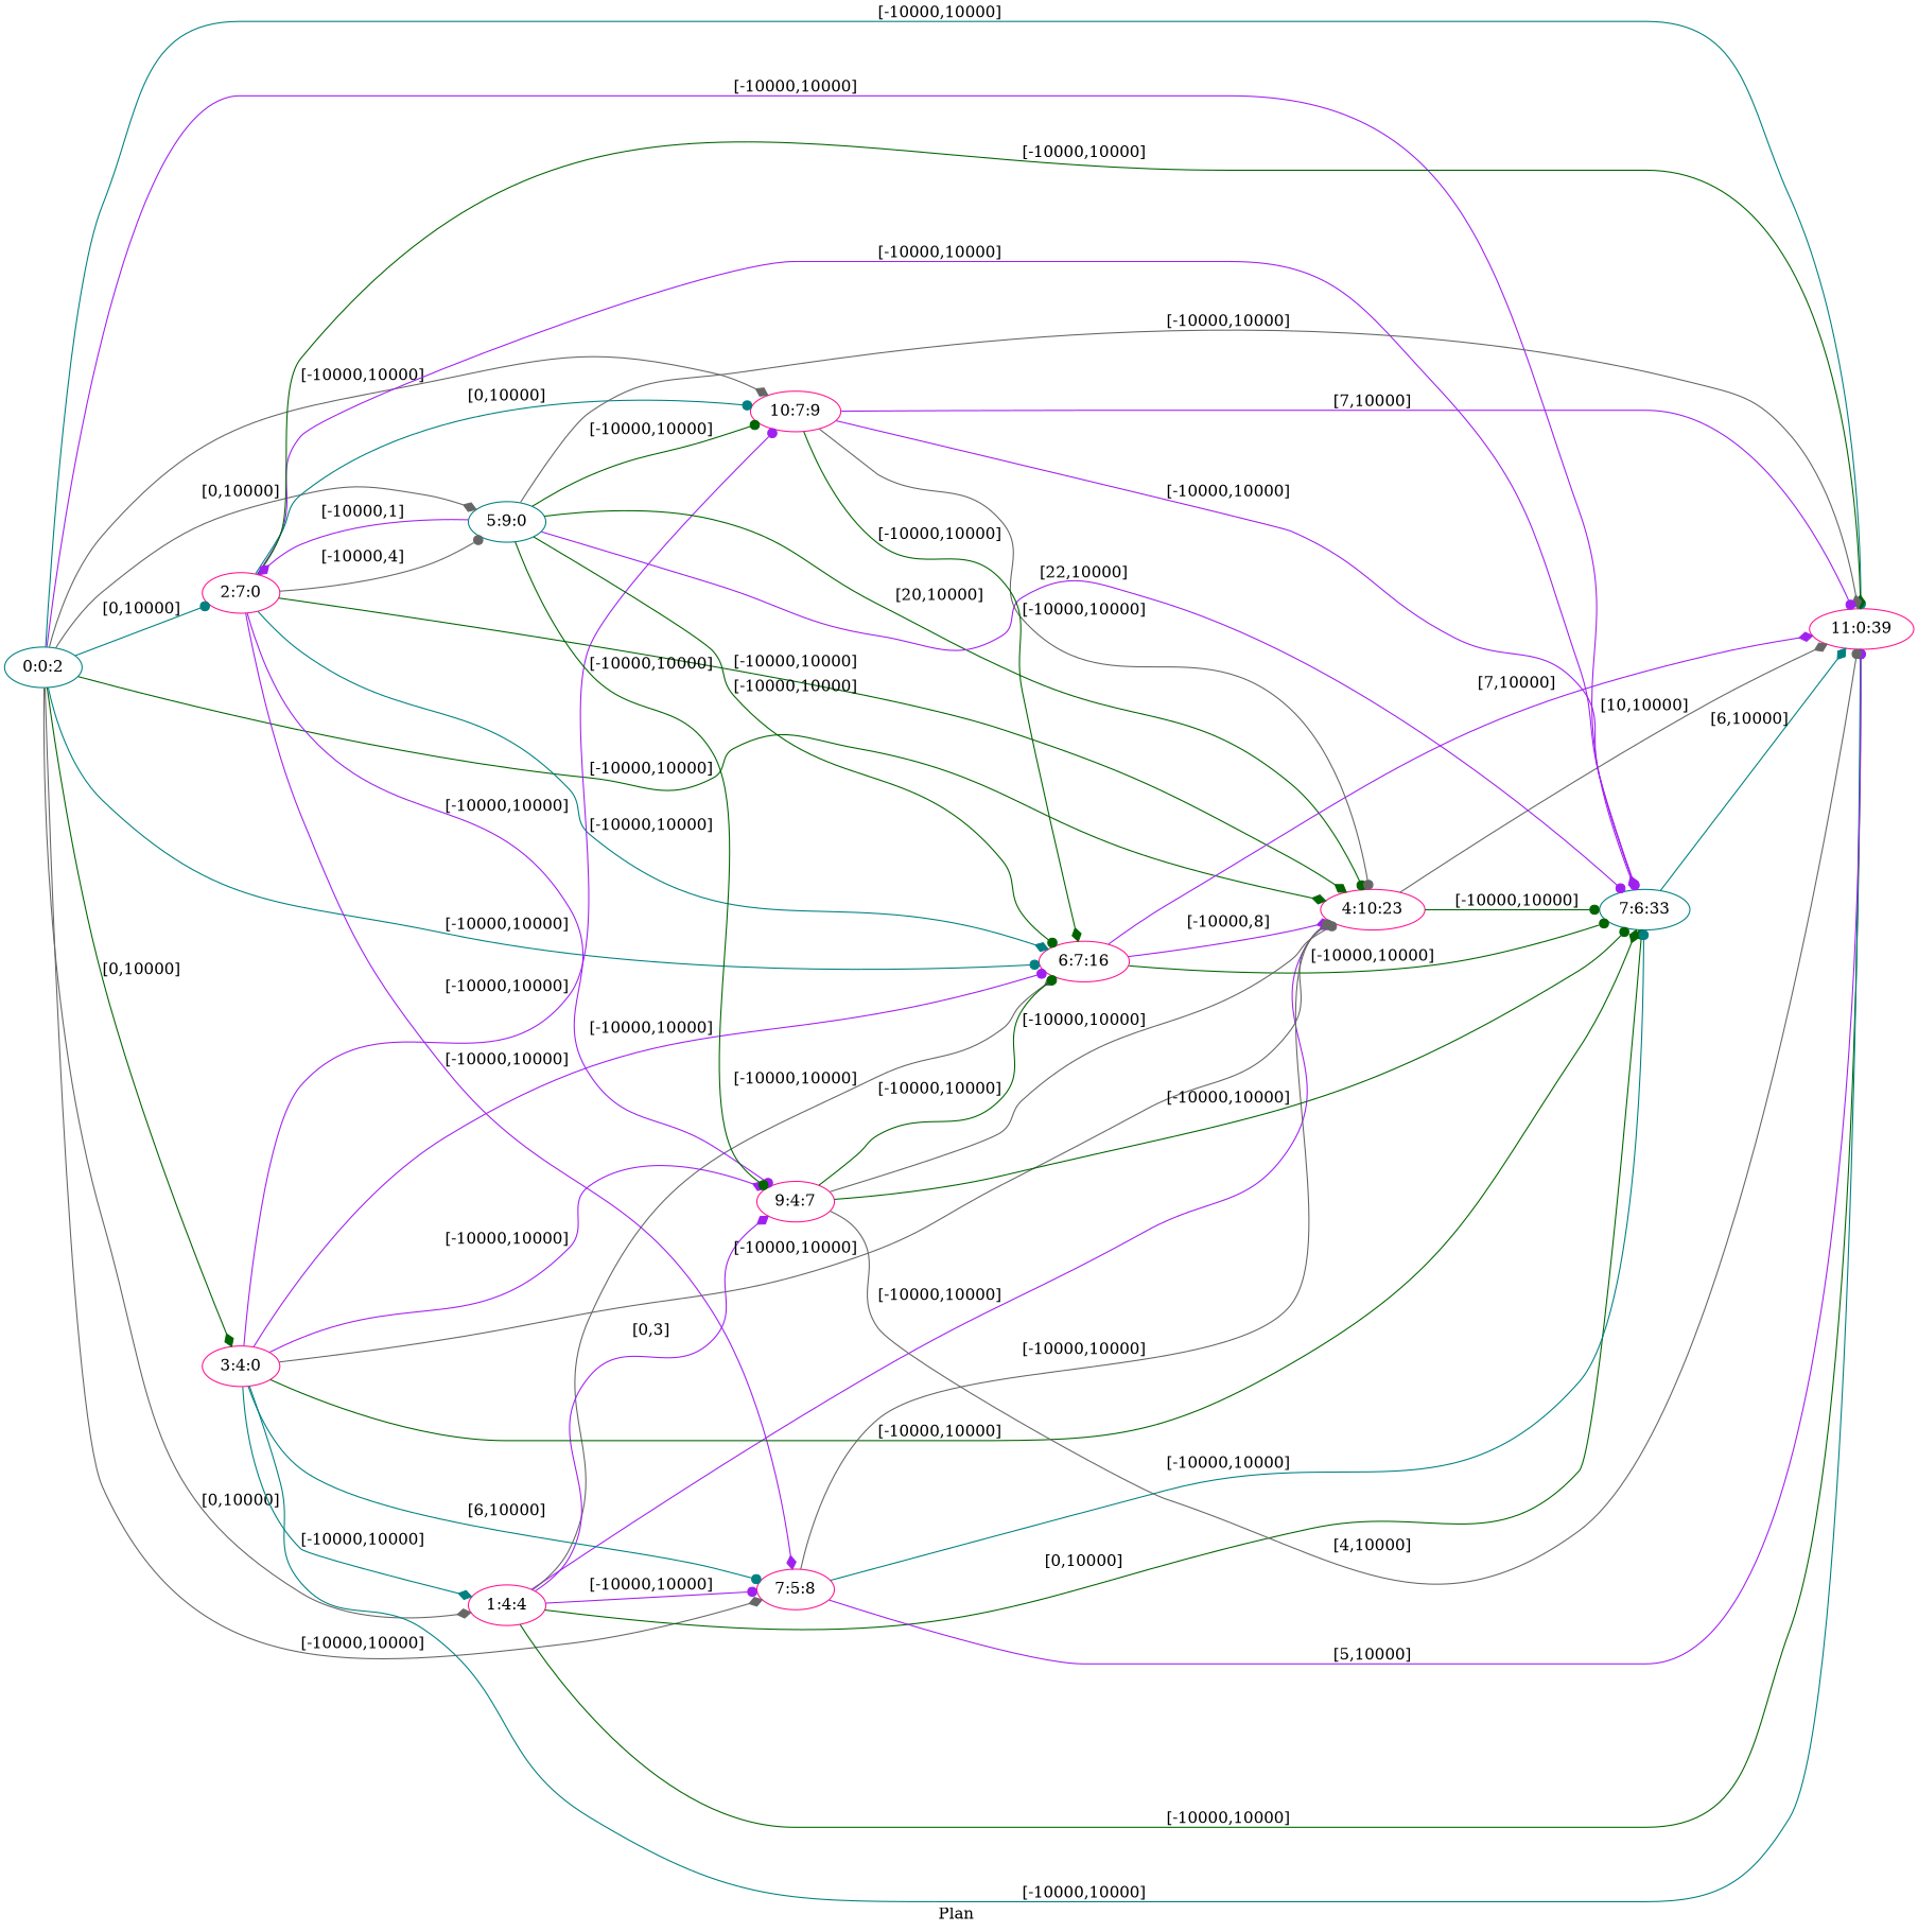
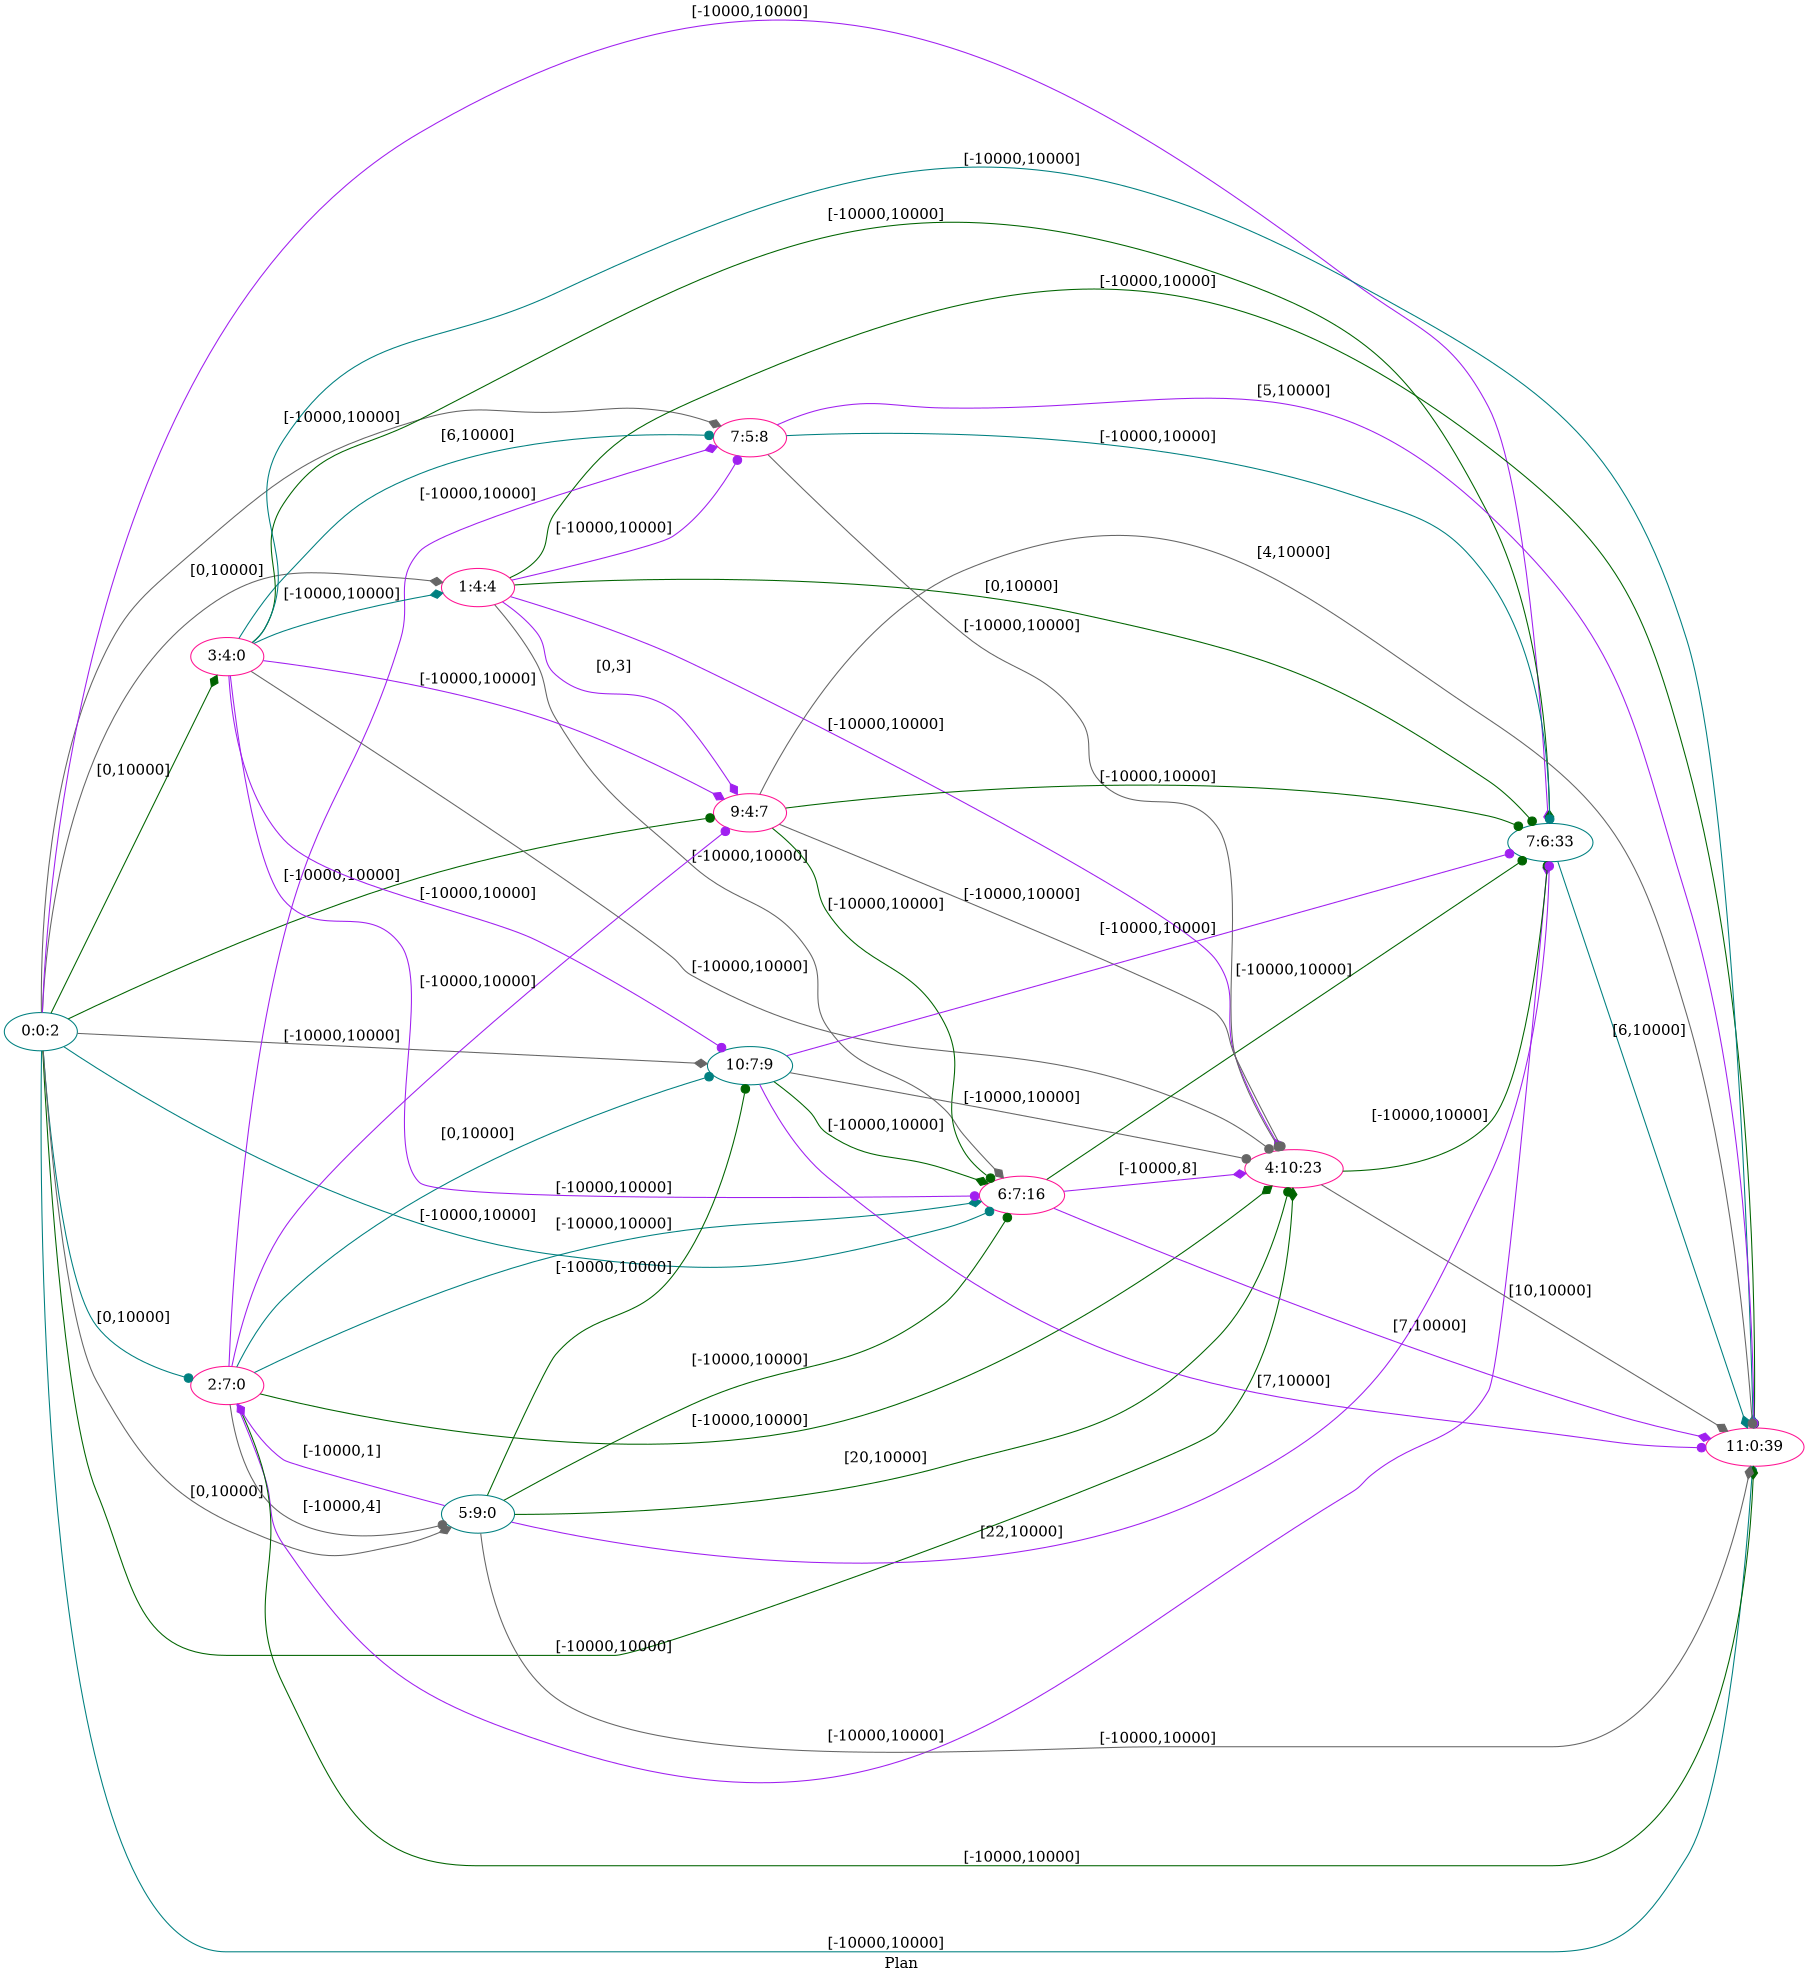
  digraph {
    fldt=0.792626
    label="Plan "
    nodesep=.45
    rankdir=LR
    node [color=deeppink]
    edge [arrowhead=dot color=purple]
    n1 [color=teal label="0:0:2"]
    "1:4:4"
    "2:7:0"
    "3:4:0"
    "4:10:23"
    "5:9:0" [color=teal]
    "6:7:16"
    "7:5:8"
    n9 [color=teal label="7:6:33"]
    "9:4:7"
-   "10:7:9"
+   "10:7:9" [color=teal]
    "11:0:39"
    n1 -> "1:4:4" [arrowhead=diamond color=gray40 label="[0,10000]"]
    n1 -> "2:7:0" [color=teal label="[0,10000]"]
    n1 -> "3:4:0" [arrowhead=diamond color=darkgreen label="[0,10000]"]
    n1 -> "4:10:23" [arrowhead=diamond color=darkgreen label="[-10000,10000]"]
    n1 -> "5:9:0" [arrowhead=diamond color=gray40 label="[0,10000]"]
    n1 -> "6:7:16" [color=teal label="[-10000,10000]"]
    n1 -> "7:5:8" [arrowhead=diamond color=gray40 label="[-10000,10000]"]
    n1 -> n9 [arrowhead=diamond label="[-10000,10000]"]
-   "5:9:0" -> "9:4:7" [color=darkgreen label="[-10000,10000]"]
+   n1 -> "9:4:7" [color=darkgreen label="[-10000,10000]"]
    n1 -> "10:7:9" [arrowhead=diamond color=gray40 label="[-10000,10000]"]
    n1 -> "11:0:39" [color=teal label="[-10000,10000]"]
    "1:4:4" -> "4:10:23" [arrowhead=diamond label="[-10000,10000]"]
    "1:4:4" -> "6:7:16" [arrowhead=diamond color=gray40 label="[-10000,10000]"]
    "1:4:4" -> "7:5:8" [label="[-10000,10000]"]
    "1:4:4" -> n9 [color=darkgreen label="[0,10000]"]
    "1:4:4" -> "9:4:7" [arrowhead=diamond label="[0,3]"]
    "1:4:4" -> "11:0:39" [color=darkgreen label="[-10000,10000]"]
    "2:7:0" -> "4:10:23" [arrowhead=diamond color=darkgreen label="[-10000,10000]"]
    "2:7:0" -> "5:9:0" [color=gray40 label="[-10000,4]"]
    "2:7:0" -> "6:7:16" [arrowhead=diamond color=teal label="[-10000,10000]"]
    "2:7:0" -> "7:5:8" [arrowhead=diamond label="[-10000,10000]"]
    "2:7:0" -> n9 [arrowhead=diamond label="[-10000,10000]"]
    "2:7:0" -> "9:4:7" [label="[-10000,10000]"]
    "2:7:0" -> "10:7:9" [color=teal label="[0,10000]"]
    "2:7:0" -> "11:0:39" [arrowhead=diamond color=darkgreen label="[-10000,10000]"]
    "3:4:0" -> "1:4:4" [arrowhead=diamond color=teal label="[-10000,10000]"]
    "3:4:0" -> "4:10:23" [color=gray40 label="[-10000,10000]"]
    "3:4:0" -> "6:7:16" [label="[-10000,10000]"]
    "3:4:0" -> "7:5:8" [color=teal label="[6,10000]"]
    "3:4:0" -> n9 [arrowhead=diamond color=darkgreen label="[-10000,10000]"]
    "3:4:0" -> "9:4:7" [arrowhead=diamond label="[-10000,10000]"]
    "3:4:0" -> "10:7:9" [label="[-10000,10000]"]
-   "3:4:0" -> "11:0:39" [color=teal label="[-10000,10000]"]
+   "3:4:0" -> "11:0:39" [arrowhead=diamond color=teal label="[-10000,10000]"]
    "4:10:23" -> n9 [color=darkgreen label="[-10000,10000]"]
    "4:10:23" -> "11:0:39" [arrowhead=diamond color=gray40 label="[10,10000]"]
    "5:9:0" -> "2:7:0" [arrowhead=diamond label="[-10000,1]"]
    "5:9:0" -> "4:10:23" [color=darkgreen label="[20,10000]"]
    "5:9:0" -> "6:7:16" [color=darkgreen label="[-10000,10000]"]
    "5:9:0" -> n9 [label="[22,10000]"]
    "5:9:0" -> "10:7:9" [color=darkgreen label="[-10000,10000]"]
    "5:9:0" -> "11:0:39" [arrowhead=diamond color=gray40 label="[-10000,10000]"]
    "6:7:16" -> "4:10:23" [arrowhead=diamond label="[-10000,8]"]
    "6:7:16" -> n9 [color=darkgreen label="[-10000,10000]"]
    "6:7:16" -> "11:0:39" [arrowhead=diamond label="[7,10000]"]
    "7:5:8" -> "4:10:23" [color=gray40 label="[-10000,10000]"]
    "7:5:8" -> n9 [color=teal label="[-10000,10000]"]
    "7:5:8" -> "11:0:39" [label="[5,10000]"]
    n9 -> "11:0:39" [arrowhead=diamond color=teal label="[6,10000]"]
    "9:4:7" -> "4:10:23" [color=gray40 label="[-10000,10000]"]
    "9:4:7" -> "6:7:16" [color=darkgreen label="[-10000,10000]"]
    "9:4:7" -> n9 [color=darkgreen label="[-10000,10000]"]
    "9:4:7" -> "11:0:39" [color=gray40 label="[4,10000]"]
    "10:7:9" -> "4:10:23" [color=gray40 label="[-10000,10000]"]
    "10:7:9" -> "6:7:16" [arrowhead=diamond color=darkgreen label="[-10000,10000]"]
    "10:7:9" -> n9 [label="[-10000,10000]"]
    "10:7:9" -> "11:0:39" [label="[7,10000]"]
  }
